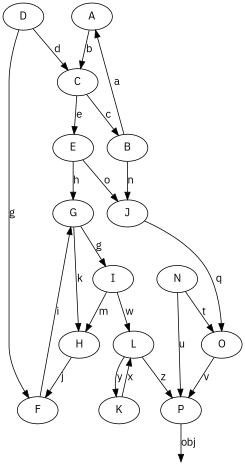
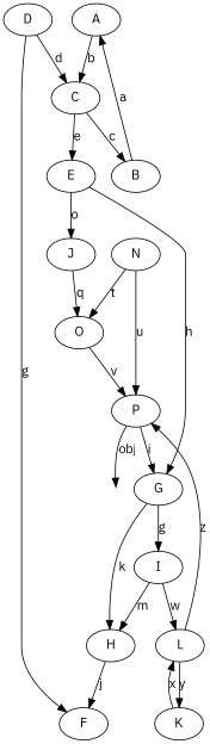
  digraph {
    fontname="IBM Plex Sans"
    node [fontname="IBM Plex Sans"]
    edge [fontname="IBM Plex Sans"]
    A
    C
    B
    E
    J
    G
    O
    P
    D
    F
    H
    I
    L
    K
    _P [shape=point style=invis]
    N
    A -> C [label=b]
    C -> B [label=c]
    C -> E [label=e]
    B -> A [label=a]
-   B -> J [label=n]
    E -> J [label=o]
    E -> G [label=h]
    J -> O [label=q]
    G -> H [label=k]
    G -> I [label=g]
    O -> P [label=v]
    P -> _P [label=obj]
    D -> C [label=d]
    D -> F [label=g]
-   F -> G [label=i]
+   P -> G [label=i]
    H -> F [label=j]
    I -> H [label=m]
    I -> L [label=w]
    L -> P [label=z]
    L -> K [label=y]
    K -> L [label=x]
    N -> O [label=t]
    N -> P [label=u]
  }
